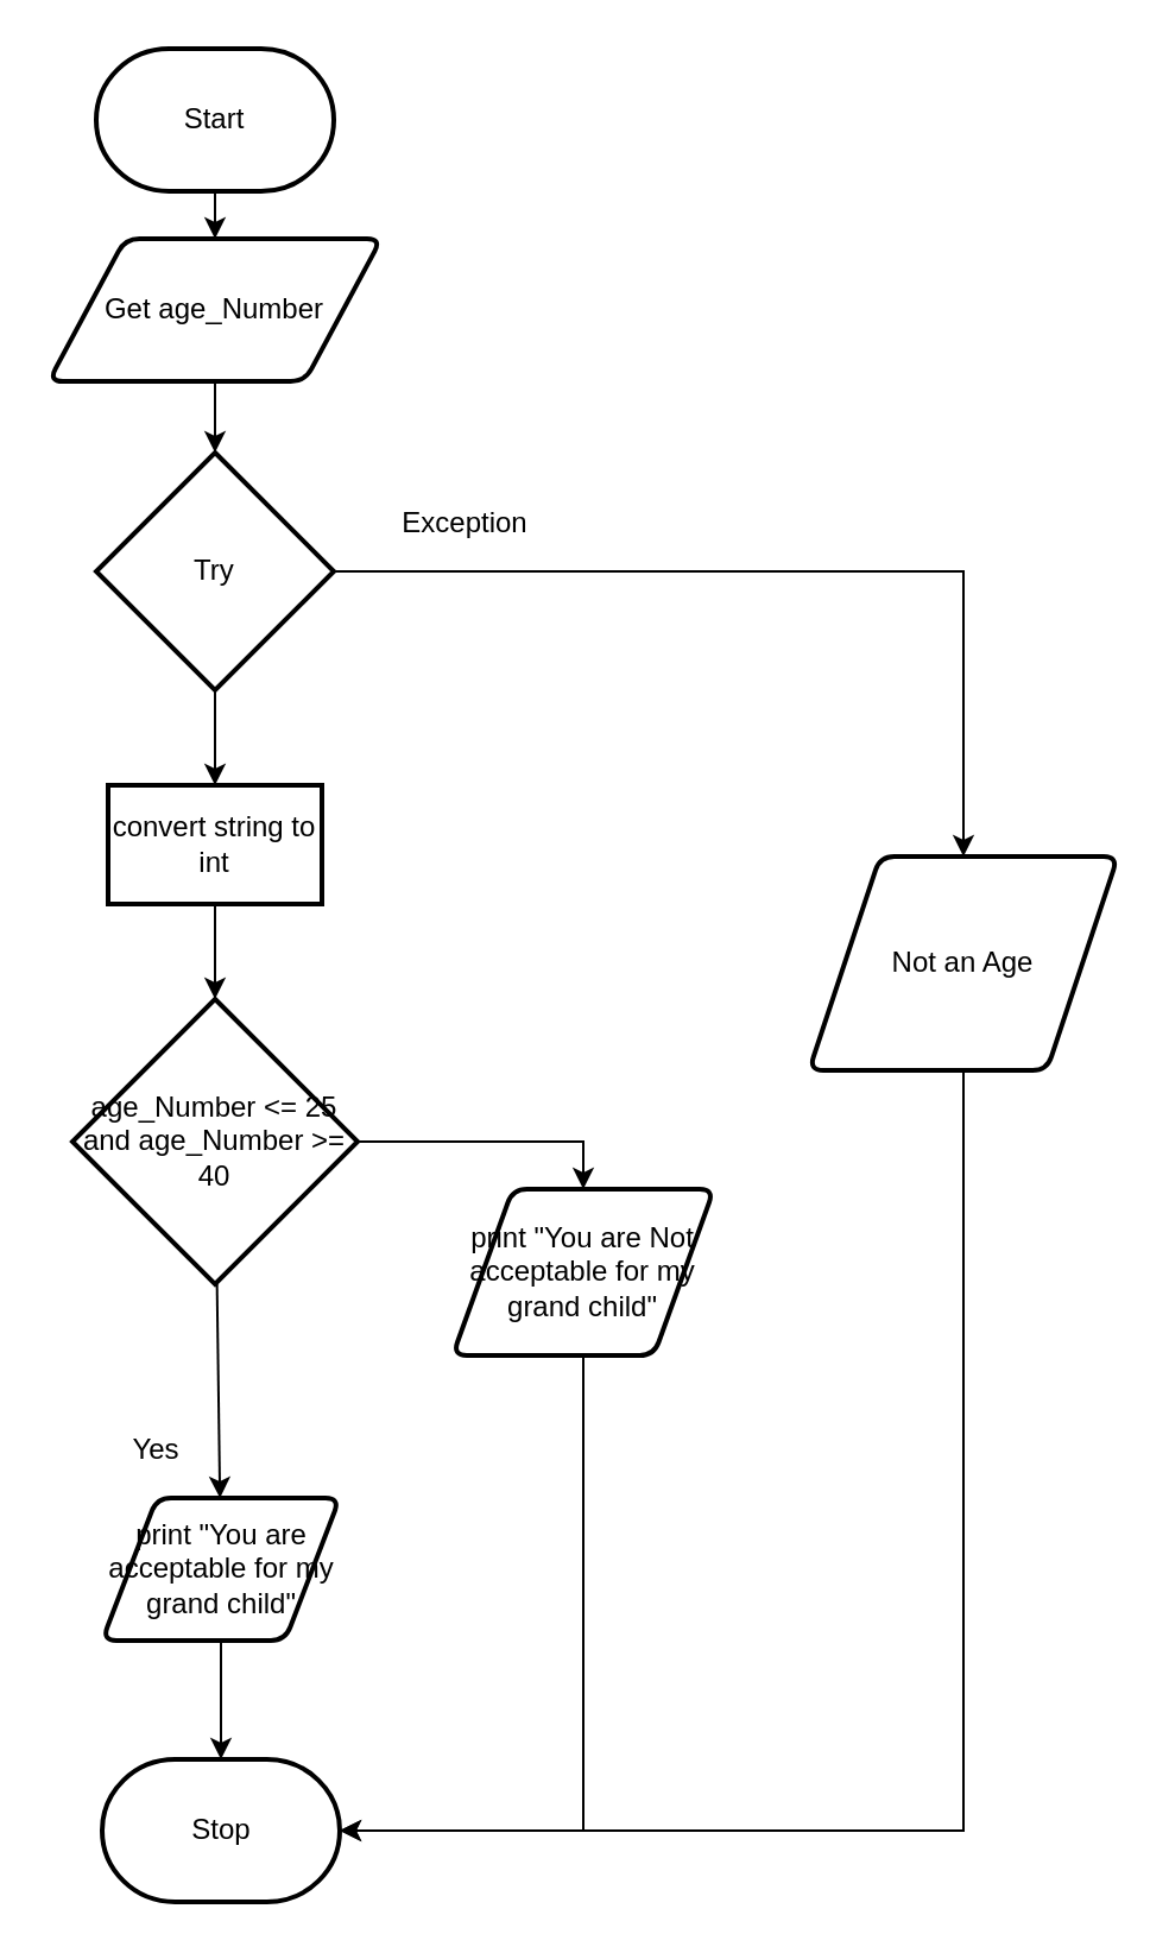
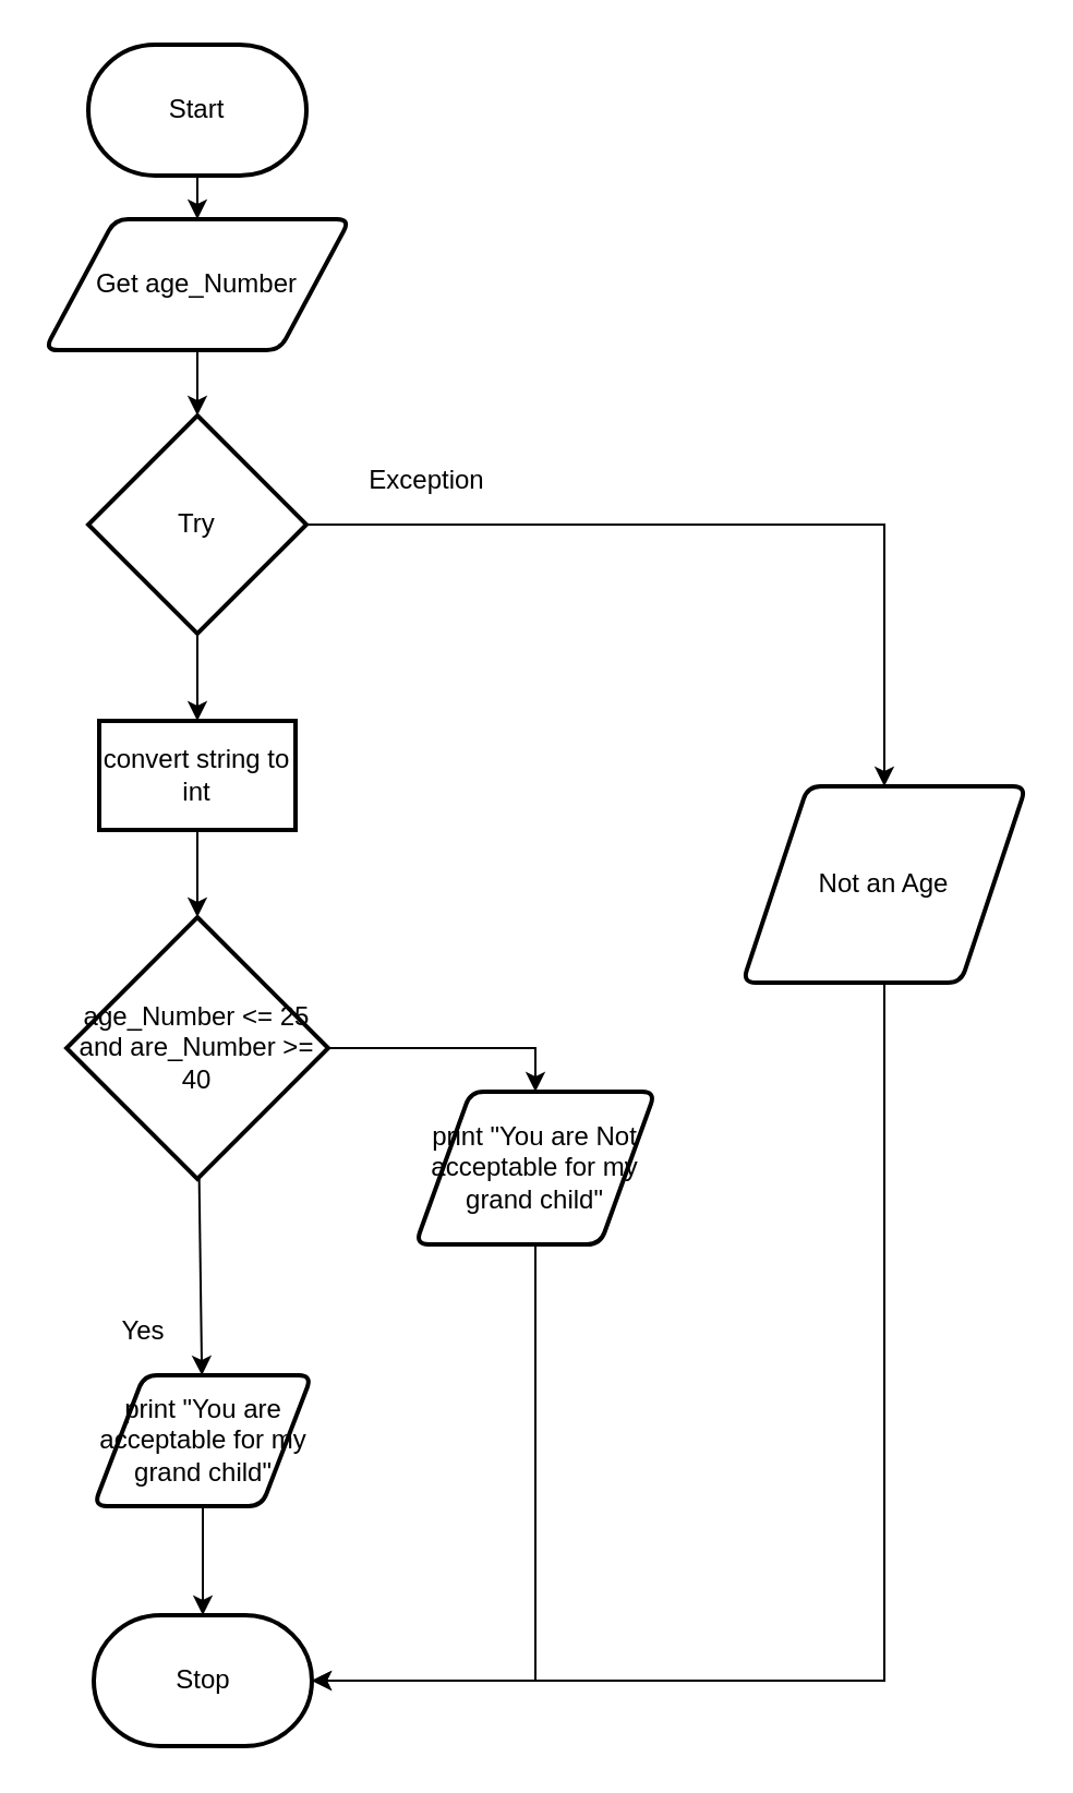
  <mxCell id="0" />
  <mxCell id="1" parent="0" />
  <mxCell id="2" style="edgeStyle=none;html=1;entryX=0.5;entryY=0;entryDx=0;entryDy=0;" edge="1" parent="1" source="3" target="5"><mxGeometry relative="1" as="geometry"><Array as="points" /></mxGeometry></mxCell>
  <mxCell id="3" value="Start" style="strokeWidth=2;html=1;shape=mxgraph.flowchart.terminator;whiteSpace=wrap;" vertex="1" parent="1"><mxGeometry x="40" y="20" width="100" height="60" as="geometry" /></mxCell>
  <mxCell id="4" style="edgeStyle=none;rounded=0;html=1;" edge="1" parent="1" source="5" target="17"><mxGeometry relative="1" as="geometry" /></mxCell>
  <mxCell id="5" value="Get age_Number" style="shape=parallelogram;html=1;strokeWidth=2;perimeter=parallelogramPerimeter;whiteSpace=wrap;rounded=1;arcSize=12;size=0.23;" vertex="1" parent="1"><mxGeometry x="20" y="100" width="140" height="60" as="geometry" /></mxCell>
  <mxCell id="6" style="edgeStyle=none;html=1;" edge="1" parent="1" source="7" target="8"><mxGeometry relative="1" as="geometry"><mxPoint x="90" y="470" as="targetPoint" /></mxGeometry></mxCell>
  <mxCell id="7" value="print &quot;You are acceptable for my grand child&quot;" style="shape=parallelogram;html=1;strokeWidth=2;perimeter=parallelogramPerimeter;whiteSpace=wrap;rounded=1;arcSize=12;size=0.23;" vertex="1" parent="1"><mxGeometry x="42.5" y="630" width="100" height="60" as="geometry" /></mxCell>
  <mxCell id="8" value="Stop" style="strokeWidth=2;html=1;shape=mxgraph.flowchart.terminator;whiteSpace=wrap;" vertex="1" parent="1"><mxGeometry x="42.5" y="740" width="100" height="60" as="geometry" /></mxCell>
  <mxCell id="9" style="edgeStyle=none;rounded=0;html=1;" edge="1" parent="1" source="11" target="7"><mxGeometry relative="1" as="geometry" /></mxCell>
  <mxCell id="10" style="edgeStyle=none;html=1;entryX=0.5;entryY=0;entryDx=0;entryDy=0;exitX=1;exitY=0.5;exitDx=0;exitDy=0;exitPerimeter=0;rounded=0;" edge="1" parent="1" source="11" target="22"><mxGeometry relative="1" as="geometry"><mxPoint x="190" y="480" as="targetPoint" /><Array as="points"><mxPoint x="245" y="480" /></Array></mxGeometry></mxCell>
- <mxCell id="11" value="age_Number &amp;lt;= 25 and age_Number &amp;gt;= 40" style="strokeWidth=2;html=1;shape=mxgraph.flowchart.decision;whiteSpace=wrap;" vertex="1" parent="1"><mxGeometry x="30" y="420" width="120" height="120" as="geometry" /></mxCell>
+ <mxCell id="11" value="age_Number &amp;lt;= 25 and are_Number &amp;gt;= 40" style="strokeWidth=2;html=1;shape=mxgraph.flowchart.decision;whiteSpace=wrap;" vertex="1" parent="1"><mxGeometry x="30" y="420" width="120" height="120" as="geometry" /></mxCell>
  <mxCell id="12" style="edgeStyle=none;rounded=0;html=1;entryX=1;entryY=0.5;entryDx=0;entryDy=0;entryPerimeter=0;exitX=0.5;exitY=1;exitDx=0;exitDy=0;" edge="1" parent="1" source="22" target="8"><mxGeometry relative="1" as="geometry"><Array as="points"><mxPoint x="245" y="770" /></Array><mxPoint x="245" y="595" as="sourcePoint" /></mxGeometry></mxCell>
  <mxCell id="13" style="edgeStyle=none;rounded=0;html=1;entryX=1;entryY=0.5;entryDx=0;entryDy=0;entryPerimeter=0;" edge="1" parent="1" source="14" target="8"><mxGeometry relative="1" as="geometry"><Array as="points"><mxPoint x="405" y="770" /></Array></mxGeometry></mxCell>
  <mxCell id="14" value="Not an Age" style="shape=parallelogram;html=1;strokeWidth=2;perimeter=parallelogramPerimeter;whiteSpace=wrap;rounded=1;arcSize=12;size=0.23;" vertex="1" parent="1"><mxGeometry x="340" y="360" width="130" height="90" as="geometry" /></mxCell>
  <mxCell id="15" style="edgeStyle=none;html=1;entryX=0.5;entryY=0;entryDx=0;entryDy=0;rounded=0;" edge="1" parent="1" source="17" target="14"><mxGeometry relative="1" as="geometry"><Array as="points"><mxPoint x="405" y="240" /></Array></mxGeometry></mxCell>
  <mxCell id="16" style="edgeStyle=none;rounded=0;html=1;" edge="1" parent="1" source="17" target="21"><mxGeometry relative="1" as="geometry" /></mxCell>
  <mxCell id="17" value="Try" style="strokeWidth=2;html=1;shape=mxgraph.flowchart.decision;whiteSpace=wrap;" vertex="1" parent="1"><mxGeometry x="40" y="190" width="100" height="100" as="geometry" /></mxCell>
  <mxCell id="18" value="Yes&lt;br&gt;" style="text;html=1;align=center;verticalAlign=middle;resizable=0;points=[];autosize=1;strokeColor=none;fillColor=none;" vertex="1" parent="1"><mxGeometry x="45" y="600" width="40" height="20" as="geometry" /></mxCell>
  <mxCell id="19" value="Exception" style="text;html=1;align=center;verticalAlign=middle;resizable=0;points=[];autosize=1;strokeColor=none;fillColor=none;" vertex="1" parent="1"><mxGeometry x="160" y="210" width="70" height="20" as="geometry" /></mxCell>
  <mxCell id="20" style="edgeStyle=none;rounded=0;html=1;" edge="1" parent="1" source="21" target="11"><mxGeometry relative="1" as="geometry" /></mxCell>
  <mxCell id="21" value="&lt;span&gt;convert string to int&lt;/span&gt;" style="whiteSpace=wrap;html=1;absoluteArcSize=1;arcSize=14;strokeWidth=2;rounded=0;" vertex="1" parent="1"><mxGeometry x="45" y="330" width="90" height="50" as="geometry" /></mxCell>
  <mxCell id="22" value="print &quot;You are Not acceptable for my grand child&quot;" style="shape=parallelogram;html=1;strokeWidth=2;perimeter=parallelogramPerimeter;whiteSpace=wrap;rounded=1;arcSize=12;size=0.23;" vertex="1" parent="1"><mxGeometry x="190" y="500" width="110" height="70" as="geometry" /></mxCell>
